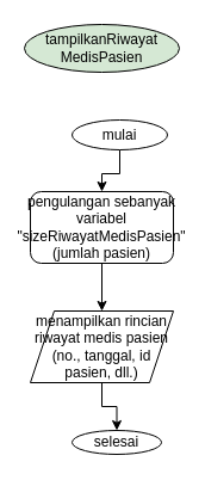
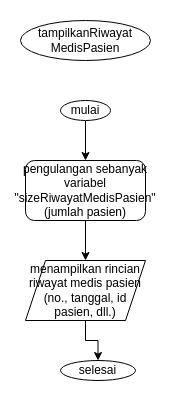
  <mxCell id="0" />
  <mxCell id="1" parent="0" />
- <mxCell id="2" value="tampilkanRiwayat&lt;div&gt;MedisPasien&lt;/div&gt;" style="ellipse;whiteSpace=wrap;html=1;fillColor=#d5e8d4;" vertex="1" parent="1"><mxGeometry x="20" y="20" width="130" height="40" as="geometry" /></mxCell>
+ <mxCell id="2" value="tampilkanRiwayat&lt;div&gt;MedisPasien&lt;/div&gt;" style="ellipse;whiteSpace=wrap;html=1;" vertex="1" parent="1"><mxGeometry x="20" y="20" width="130" height="40" as="geometry" /></mxCell>
  <mxCell id="3" value="" style="edgeStyle=orthogonalEdgeStyle;rounded=0;orthogonalLoop=1;jettySize=auto;html=1;" edge="1" parent="1" source="4" target="7"><mxGeometry relative="1" as="geometry" /></mxCell>
- <mxCell id="4" value="mulai" style="ellipse;whiteSpace=wrap;html=1;" vertex="1" parent="1"><mxGeometry x="60" y="100" width="80" height="25" as="geometry" /></mxCell>
+ <mxCell id="4" value="mulai" style="ellipse;whiteSpace=wrap;html=1;" vertex="1" parent="1"><mxGeometry x="60" y="100" width="50" height="20" as="geometry" /></mxCell>
  <mxCell id="5" value="selesai" style="ellipse;whiteSpace=wrap;html=1;" vertex="1" parent="1"><mxGeometry x="60" y="360" width="75" height="20" as="geometry" /></mxCell>
  <mxCell id="6" value="" style="edgeStyle=orthogonalEdgeStyle;rounded=0;orthogonalLoop=1;jettySize=auto;html=1;" edge="1" parent="1" source="7" target="9"><mxGeometry relative="1" as="geometry" /></mxCell>
  <mxCell id="7" value="pengulangan sebanyak variabel &quot;sizeRiwayatMedisPasien&quot; (jumlah pasien)" style="rounded=1;whiteSpace=wrap;html=1;" vertex="1" parent="1"><mxGeometry x="25" y="160" width="120" height="60" as="geometry" /></mxCell>
  <mxCell id="8" value="" style="edgeStyle=orthogonalEdgeStyle;rounded=0;orthogonalLoop=1;jettySize=auto;html=1;" edge="1" parent="1" source="9" target="5"><mxGeometry relative="1" as="geometry" /></mxCell>
  <mxCell id="9" value="menampilkan rincian riwayat medis pasien (no., tanggal, id pasien, dll.)" style="shape=parallelogram;perimeter=parallelogramPerimeter;whiteSpace=wrap;html=1;fixedSize=1;" vertex="1" parent="1"><mxGeometry x="25" y="260" width="120" height="60" as="geometry" /></mxCell>
